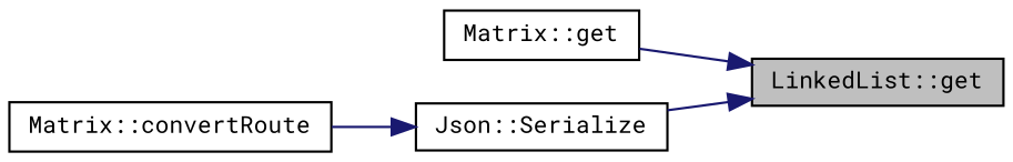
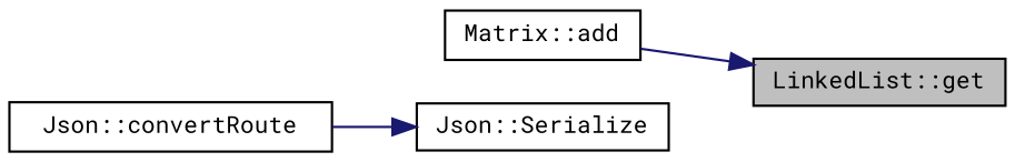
  digraph {
    fontname="Roboto Mono"
    rankdir=RL
    node [color=black fillcolor=white fontname="Roboto Mono" fontsize=10 shape=record style=filled]
    edge [color=midnightblue dir=back fontname="Roboto Mono" fontsize=10 labelfontname=Helvetica labelfontsize=10 style=solid]
    n1 [fillcolor=grey75 fontcolor=black height=0.2 label="LinkedList::get" width=0.4]
-   n2 [height=0.2 label="Matrix::get" width=0.4]
+   n2 [height=0.2 label="Matrix::add" width=0.4]
    n3 [height=0.2 label="Json::Serialize" width=0.4]
-   n4 [height=0.2 label="Matrix::convertRoute" width=0.4]
+   n4 [height=0.2 label="Json::convertRoute" width=0.4]
    n1 -> n2
-   n1 -> n3
    n3 -> n4
  }
